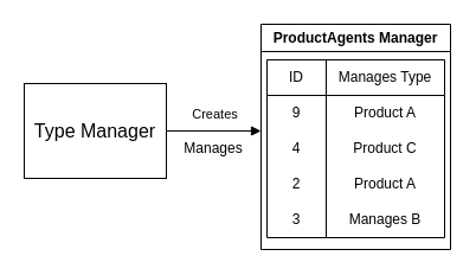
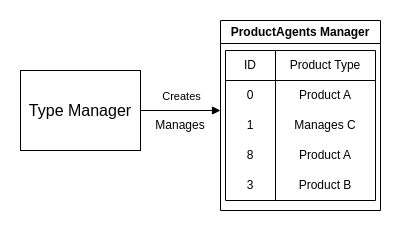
  <mxCell id="0" />
  <mxCell id="1" parent="0" />
  <mxCell id="2" value="&lt;font style=&quot;font-size: 16px;&quot;&gt;Type Manager&lt;/font&gt;" style="rounded=0;whiteSpace=wrap;html=1;" parent="1" vertex="1"><mxGeometry x="20" y="70" width="120" height="80" as="geometry" /></mxCell>
  <mxCell id="3" value="" style="endArrow=block;html=1;rounded=0;exitX=1;exitY=0.5;exitDx=0;exitDy=0;strokeColor=default;endFill=1;" parent="1" edge="1"><mxGeometry width="50" height="50" relative="1" as="geometry"><mxPoint x="140" y="110" as="sourcePoint" /><mxPoint x="220" y="110" as="targetPoint" /></mxGeometry></mxCell>
  <mxCell id="4" value="Creates" style="edgeLabel;html=1;align=center;verticalAlign=middle;resizable=0;points=[];" parent="3" vertex="1" connectable="0"><mxGeometry y="1" relative="1" as="geometry"><mxPoint y="-14" as="offset" /></mxGeometry></mxCell>
  <mxCell id="5" value="ProductAgents Manager" style="swimlane;whiteSpace=wrap;html=1;" vertex="1" parent="1"><mxGeometry x="220" y="20" width="160" height="190" as="geometry" /></mxCell>
  <mxCell id="6" value="ID" style="swimlane;fontStyle=0;childLayout=stackLayout;horizontal=1;startSize=30;horizontalStack=0;resizeParent=1;resizeParentMax=0;resizeLast=0;collapsible=1;marginBottom=0;whiteSpace=wrap;html=1;" parent="5" vertex="1"><mxGeometry x="5" y="30" width="50" height="150" as="geometry"><mxRectangle x="370" y="240" width="60" height="30" as="alternateBounds" /></mxGeometry></mxCell>
- <mxCell id="7" value="9" style="text;html=1;align=center;verticalAlign=middle;whiteSpace=wrap;rounded=0;" parent="6" vertex="1"><mxGeometry y="30" width="50" height="30" as="geometry" /></mxCell>
- <mxCell id="8" value="4" style="text;html=1;align=center;verticalAlign=middle;whiteSpace=wrap;rounded=0;" parent="6" vertex="1"><mxGeometry y="60" width="50" height="30" as="geometry" /></mxCell>
- <mxCell id="9" value="2" style="text;html=1;align=center;verticalAlign=middle;whiteSpace=wrap;rounded=0;" parent="6" vertex="1"><mxGeometry y="90" width="50" height="30" as="geometry" /></mxCell>
+ <mxCell id="7" value="0" style="text;html=1;align=center;verticalAlign=middle;whiteSpace=wrap;rounded=0;" parent="6" vertex="1"><mxGeometry y="30" width="50" height="30" as="geometry" /></mxCell>
+ <mxCell id="8" value="1" style="text;html=1;align=center;verticalAlign=middle;whiteSpace=wrap;rounded=0;" parent="6" vertex="1"><mxGeometry y="60" width="50" height="30" as="geometry" /></mxCell>
+ <mxCell id="9" value="8" style="text;html=1;align=center;verticalAlign=middle;whiteSpace=wrap;rounded=0;" parent="6" vertex="1"><mxGeometry y="90" width="50" height="30" as="geometry" /></mxCell>
  <mxCell id="10" value="3" style="text;html=1;align=center;verticalAlign=middle;whiteSpace=wrap;rounded=0;" parent="6" vertex="1"><mxGeometry y="120" width="50" height="30" as="geometry" /></mxCell>
- <mxCell id="11" value="Manages Type" style="swimlane;fontStyle=0;childLayout=stackLayout;horizontal=1;startSize=30;horizontalStack=0;resizeParent=1;resizeParentMax=0;resizeLast=0;collapsible=1;marginBottom=0;whiteSpace=wrap;html=1;" parent="5" vertex="1"><mxGeometry x="55" y="30" width="100" height="150" as="geometry" /></mxCell>
+ <mxCell id="11" value="Product Type" style="swimlane;fontStyle=0;childLayout=stackLayout;horizontal=1;startSize=30;horizontalStack=0;resizeParent=1;resizeParentMax=0;resizeLast=0;collapsible=1;marginBottom=0;whiteSpace=wrap;html=1;" parent="5" vertex="1"><mxGeometry x="55" y="30" width="100" height="150" as="geometry" /></mxCell>
  <mxCell id="12" value="Product A" style="text;html=1;align=center;verticalAlign=middle;whiteSpace=wrap;rounded=0;" parent="11" vertex="1"><mxGeometry y="30" width="100" height="30" as="geometry" /></mxCell>
- <mxCell id="13" value="Product C" style="text;html=1;align=center;verticalAlign=middle;whiteSpace=wrap;rounded=0;" parent="11" vertex="1"><mxGeometry y="60" width="100" height="30" as="geometry" /></mxCell>
+ <mxCell id="13" value="Manages C" style="text;html=1;align=center;verticalAlign=middle;whiteSpace=wrap;rounded=0;" parent="11" vertex="1"><mxGeometry y="60" width="100" height="30" as="geometry" /></mxCell>
  <mxCell id="14" value="Product A" style="text;html=1;align=center;verticalAlign=middle;whiteSpace=wrap;rounded=0;" parent="11" vertex="1"><mxGeometry y="90" width="100" height="30" as="geometry" /></mxCell>
- <mxCell id="15" value="Manages B" style="text;html=1;align=center;verticalAlign=middle;whiteSpace=wrap;rounded=0;" parent="11" vertex="1"><mxGeometry y="120" width="100" height="30" as="geometry" /></mxCell>
+ <mxCell id="15" value="Product B" style="text;html=1;align=center;verticalAlign=middle;whiteSpace=wrap;rounded=0;" parent="11" vertex="1"><mxGeometry y="120" width="100" height="30" as="geometry" /></mxCell>
  <mxCell id="16" value="Manages" style="text;html=1;align=center;verticalAlign=middle;whiteSpace=wrap;rounded=0;" vertex="1" parent="1"><mxGeometry x="150" y="110" width="60" height="30" as="geometry" /></mxCell>
